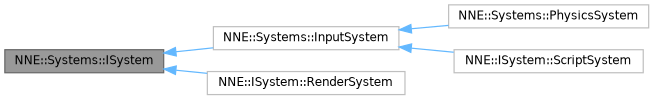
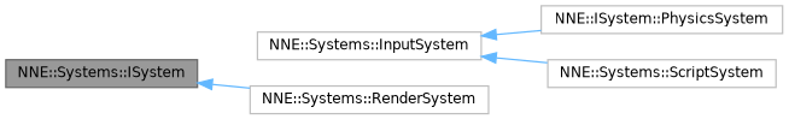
  digraph {
    rankdir=LR
    node [color=grey75 fillcolor=white fontname=Helvetica fontsize=10 shape=box style=filled]
    edge [color=steelblue1 dir=back fontname=Helvetica fontsize=10 labelfontname=Helvetica labelfontsize=10 style=solid]
    n1 [color=gray40 fillcolor=grey60 fontcolor=black height=0.2 label="NNE::Systems::ISystem" width=0.4]
    n2 [height=0.2 label="NNE::Systems::InputSystem" width=0.4]
-   n3 [height=0.2 label="NNE::ISystem::RenderSystem" width=0.4]
-   n4 [height=0.2 label="NNE::Systems::PhysicsSystem" width=0.4]
-   n5 [height=0.2 label="NNE::ISystem::ScriptSystem" width=0.4]
-   n1 -> n2
+   n3 [height=0.2 label="NNE::Systems::RenderSystem" width=0.4]
+   n4 [height=0.2 label="NNE::ISystem::PhysicsSystem" width=0.4]
+   n5 [height=0.2 label="NNE::Systems::ScriptSystem" width=0.4]
    n1 -> n3
    n2 -> n4
    n2 -> n5
  }
